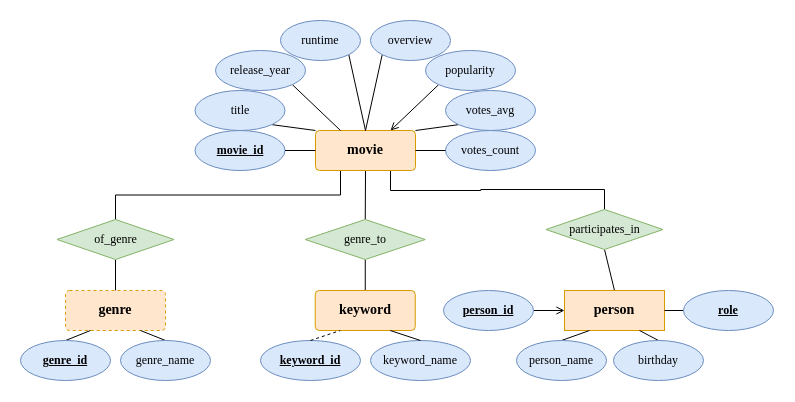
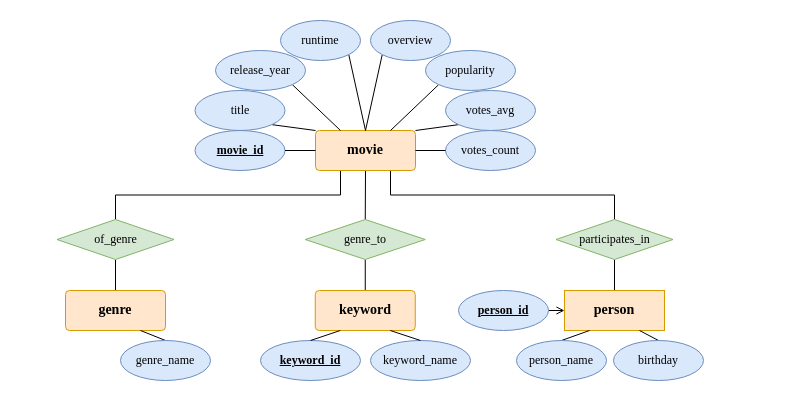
  <mxCell id="0" />
  <mxCell id="1" parent="0" />
  <mxCell id="2" style="edgeStyle=orthogonalEdgeStyle;rounded=0;orthogonalLoop=1;jettySize=auto;html=1;exitX=0.75;exitY=1;exitDx=0;exitDy=0;entryX=0.5;entryY=0;entryDx=0;entryDy=0;endArrow=none;endFill=0;fontFamily=Verdana;" edge="1" parent="1" source="13" target="10"><mxGeometry relative="1" as="geometry" /></mxCell>
  <mxCell id="3" style="edgeStyle=orthogonalEdgeStyle;rounded=0;orthogonalLoop=1;jettySize=auto;html=1;exitX=0.25;exitY=1;exitDx=0;exitDy=0;entryX=0.5;entryY=0;entryDx=0;entryDy=0;endArrow=none;endFill=0;fontFamily=Verdana;" edge="1" parent="1" source="13" target="12"><mxGeometry relative="1" as="geometry" /></mxCell>
  <mxCell id="4" value="movie_id" style="ellipse;whiteSpace=wrap;html=1;align=center;fontStyle=5;fontFamily=Verdana;fontSize=12;fillColor=#dae8fc;strokeColor=#6c8ebf;" parent="1" vertex="1"><mxGeometry x="194.5" y="130" width="90" height="40" as="geometry" /></mxCell>
  <mxCell id="5" value="votes_count" style="ellipse;whiteSpace=wrap;html=1;align=center;fontSize=12;fontFamily=Verdana;fillColor=#dae8fc;strokeColor=#6c8ebf;" parent="1" vertex="1"><mxGeometry x="445" y="130" width="90" height="40" as="geometry" /></mxCell>
  <mxCell id="6" style="edgeStyle=orthogonalEdgeStyle;rounded=0;orthogonalLoop=1;jettySize=auto;html=1;exitX=0.5;exitY=1;exitDx=0;exitDy=0;entryX=0.5;entryY=0;entryDx=0;entryDy=0;endArrow=none;endFill=0;fontFamily=Verdana;" edge="1" parent="1" source="8" target="33"><mxGeometry relative="1" as="geometry" /></mxCell>
  <mxCell id="7" style="rounded=0;orthogonalLoop=1;jettySize=auto;html=1;exitX=0.5;exitY=0;exitDx=0;exitDy=0;entryX=0.5;entryY=1;entryDx=0;entryDy=0;endArrow=none;endFill=0;fontFamily=Verdana;" edge="1" parent="1" source="8" target="13"><mxGeometry relative="1" as="geometry" /></mxCell>
  <mxCell id="8" value="genre_to" style="shape=rhombus;perimeter=rhombusPerimeter;whiteSpace=wrap;html=1;align=center;fillColor=#d5e8d4;strokeColor=#82b366;fontFamily=Verdana;rounded=0;" vertex="1" parent="1"><mxGeometry x="304.75" y="219" width="120" height="40" as="geometry" /></mxCell>
  <mxCell id="9" style="rounded=0;orthogonalLoop=1;jettySize=auto;html=1;exitX=0.5;exitY=1;exitDx=0;exitDy=0;entryX=0.5;entryY=0;entryDx=0;entryDy=0;endArrow=none;endFill=0;fontFamily=Verdana;" edge="1" parent="1" source="10" target="38"><mxGeometry relative="1" as="geometry" /></mxCell>
- <mxCell id="10" value="participates_in" style="shape=rhombus;perimeter=rhombusPerimeter;whiteSpace=wrap;html=1;align=center;fillColor=#d5e8d4;strokeColor=#82b366;fontFamily=Verdana;rounded=0;" vertex="1" parent="1"><mxGeometry x="545.5" y="209" width="117" height="40" as="geometry" /></mxCell>
+ <mxCell id="10" value="participates_in" style="shape=rhombus;perimeter=rhombusPerimeter;whiteSpace=wrap;html=1;align=center;fillColor=#d5e8d4;strokeColor=#82b366;fontFamily=Verdana;rounded=0;" vertex="1" parent="1"><mxGeometry x="555.5" y="219" width="117" height="40" as="geometry" /></mxCell>
  <mxCell id="11" style="edgeStyle=orthogonalEdgeStyle;rounded=0;orthogonalLoop=1;jettySize=auto;html=1;exitX=0.5;exitY=1;exitDx=0;exitDy=0;entryX=0.5;entryY=0;entryDx=0;entryDy=0;endArrow=none;endFill=0;fontFamily=Verdana;" edge="1" parent="1" source="12" target="28"><mxGeometry relative="1" as="geometry" /></mxCell>
  <mxCell id="12" value="of_genre" style="shape=rhombus;perimeter=rhombusPerimeter;whiteSpace=wrap;html=1;align=center;fillColor=#d5e8d4;strokeColor=#82b366;fontFamily=Verdana;rounded=0;" vertex="1" parent="1"><mxGeometry x="56.5" y="219" width="117" height="40" as="geometry" /></mxCell>
  <mxCell id="13" value="movie" style="rounded=1;arcSize=10;whiteSpace=wrap;html=1;align=center;fontSize=14;fontFamily=Verdana;fillColor=#ffe6cc;strokeColor=#d79b00;fontStyle=1" parent="1" vertex="1"><mxGeometry x="315" y="130" width="100" height="40" as="geometry" /></mxCell>
  <mxCell id="14" style="rounded=0;orthogonalLoop=1;jettySize=auto;html=1;exitX=1;exitY=1;exitDx=0;exitDy=0;entryX=0;entryY=0;entryDx=0;entryDy=0;endArrow=none;endFill=0;fontFamily=Verdana;fontSize=12;" parent="1" source="15" target="13" edge="1"><mxGeometry relative="1" as="geometry" /></mxCell>
  <mxCell id="15" value="title" style="ellipse;whiteSpace=wrap;html=1;align=center;fontSize=12;fontFamily=Verdana;fillColor=#dae8fc;strokeColor=#6c8ebf;" parent="1" vertex="1"><mxGeometry x="194.5" y="90" width="90" height="40" as="geometry" /></mxCell>
  <mxCell id="16" style="rounded=0;orthogonalLoop=1;jettySize=auto;html=1;exitX=1;exitY=0.5;exitDx=0;exitDy=0;entryX=0;entryY=0.5;entryDx=0;entryDy=0;endArrow=none;endFill=0;fontFamily=Verdana;fontSize=12;" parent="1" source="4" target="13" edge="1"><mxGeometry relative="1" as="geometry" /></mxCell>
  <mxCell id="17" style="rounded=0;orthogonalLoop=1;jettySize=auto;html=1;exitX=0;exitY=1;exitDx=0;exitDy=0;endArrow=none;endFill=0;fontFamily=Verdana;fontSize=12;" parent="1" source="18" edge="1"><mxGeometry relative="1" as="geometry"><mxPoint x="365" y="130" as="targetPoint" /></mxGeometry></mxCell>
  <mxCell id="18" value="overview" style="ellipse;whiteSpace=wrap;html=1;align=center;fontSize=12;fontFamily=Verdana;fillColor=#dae8fc;strokeColor=#6c8ebf;" parent="1" vertex="1"><mxGeometry x="370" y="20" width="80" height="40" as="geometry" /></mxCell>
- <mxCell id="19" style="rounded=0;orthogonalLoop=1;jettySize=auto;html=1;exitX=0;exitY=1;exitDx=0;exitDy=0;entryX=0.75;entryY=0;entryDx=0;entryDy=0;endArrow=open;endFill=0;fontFamily=Verdana;fontSize=12;" parent="1" source="20" target="13" edge="1"><mxGeometry relative="1" as="geometry" /></mxCell>
+ <mxCell id="19" style="rounded=0;orthogonalLoop=1;jettySize=auto;html=1;exitX=0;exitY=1;exitDx=0;exitDy=0;entryX=0.75;entryY=0;entryDx=0;entryDy=0;endArrow=none;endFill=0;fontFamily=Verdana;fontSize=12;" parent="1" source="20" target="13" edge="1"><mxGeometry relative="1" as="geometry" /></mxCell>
  <mxCell id="20" value="popularity" style="ellipse;whiteSpace=wrap;html=1;align=center;fontSize=12;fontFamily=Verdana;fillColor=#dae8fc;strokeColor=#6c8ebf;" parent="1" vertex="1"><mxGeometry x="425" y="50" width="90" height="40" as="geometry" /></mxCell>
  <mxCell id="21" style="rounded=0;orthogonalLoop=1;jettySize=auto;html=1;exitX=1;exitY=1;exitDx=0;exitDy=0;entryX=0.25;entryY=0;entryDx=0;entryDy=0;endArrow=none;endFill=0;fontFamily=Verdana;fontSize=12;" parent="1" source="22" target="13" edge="1"><mxGeometry relative="1" as="geometry" /></mxCell>
  <mxCell id="22" value="release_year" style="ellipse;whiteSpace=wrap;html=1;align=center;fontSize=12;fontFamily=Verdana;fillColor=#dae8fc;strokeColor=#6c8ebf;" parent="1" vertex="1"><mxGeometry x="215" y="50" width="90" height="40" as="geometry" /></mxCell>
  <mxCell id="23" style="rounded=0;orthogonalLoop=1;jettySize=auto;html=1;exitX=0;exitY=1;exitDx=0;exitDy=0;entryX=1;entryY=0;entryDx=0;entryDy=0;endArrow=none;endFill=0;fontFamily=Verdana;fontSize=12;" parent="1" source="24" target="13" edge="1"><mxGeometry relative="1" as="geometry" /></mxCell>
  <mxCell id="24" value="votes_avg" style="ellipse;whiteSpace=wrap;html=1;align=center;fontSize=12;fontFamily=Verdana;fillColor=#dae8fc;strokeColor=#6c8ebf;" parent="1" vertex="1"><mxGeometry x="445" y="90" width="90" height="40" as="geometry" /></mxCell>
  <mxCell id="25" style="rounded=0;orthogonalLoop=1;jettySize=auto;html=1;exitX=0;exitY=0.5;exitDx=0;exitDy=0;entryX=1;entryY=0.5;entryDx=0;entryDy=0;endArrow=none;endFill=0;fontFamily=Verdana;fontSize=12;" parent="1" source="5" target="13" edge="1"><mxGeometry relative="1" as="geometry" /></mxCell>
  <mxCell id="26" style="rounded=0;orthogonalLoop=1;jettySize=auto;html=1;exitX=1;exitY=1;exitDx=0;exitDy=0;entryX=0.5;entryY=0;entryDx=0;entryDy=0;endArrow=none;endFill=0;fontFamily=Verdana;fontSize=12;" parent="1" source="27" target="13" edge="1"><mxGeometry relative="1" as="geometry" /></mxCell>
  <mxCell id="27" value="runtime" style="ellipse;whiteSpace=wrap;html=1;align=center;fontSize=12;fontFamily=Verdana;fillColor=#dae8fc;strokeColor=#6c8ebf;" parent="1" vertex="1"><mxGeometry x="280" y="20" width="80" height="40" as="geometry" /></mxCell>
- <mxCell id="28" value="genre" style="rounded=1;arcSize=10;whiteSpace=wrap;html=1;align=center;fontSize=14;fontFamily=Verdana;fillColor=#ffe6cc;strokeColor=#d79b00;fontStyle=1;dashed=1;" vertex="1" parent="1"><mxGeometry x="65" y="290" width="100" height="40" as="geometry" /></mxCell>
- <mxCell id="29" style="rounded=0;orthogonalLoop=1;jettySize=auto;html=1;exitX=0.5;exitY=0;exitDx=0;exitDy=0;entryX=0.25;entryY=1;entryDx=0;entryDy=0;endArrow=none;endFill=0;fontFamily=Verdana;" edge="1" parent="1" source="30" target="28"><mxGeometry relative="1" as="geometry" /></mxCell>
- <mxCell id="30" value="genre_id" style="ellipse;whiteSpace=wrap;html=1;align=center;fontStyle=5;fontFamily=Verdana;fontSize=12;fillColor=#dae8fc;strokeColor=#6c8ebf;" vertex="1" parent="1"><mxGeometry x="20" y="340" width="90" height="40" as="geometry" /></mxCell>
+ <mxCell id="28" value="genre" style="rounded=1;arcSize=10;whiteSpace=wrap;html=1;align=center;fontSize=14;fontFamily=Verdana;fillColor=#ffe6cc;strokeColor=#d79b00;fontStyle=1" vertex="1" parent="1"><mxGeometry x="65" y="290" width="100" height="40" as="geometry" /></mxCell>
  <mxCell id="31" style="rounded=0;orthogonalLoop=1;jettySize=auto;html=1;exitX=0.5;exitY=0;exitDx=0;exitDy=0;entryX=0.75;entryY=1;entryDx=0;entryDy=0;endArrow=none;endFill=0;fontStyle=0;fontFamily=Verdana;" edge="1" parent="1" source="32" target="28"><mxGeometry relative="1" as="geometry" /></mxCell>
  <mxCell id="32" value="genre_name" style="ellipse;whiteSpace=wrap;html=1;align=center;fontStyle=0;fontFamily=Verdana;fontSize=12;fillColor=#dae8fc;strokeColor=#6c8ebf;" vertex="1" parent="1"><mxGeometry x="120" y="340" width="90" height="40" as="geometry" /></mxCell>
  <mxCell id="33" value="keyword" style="rounded=1;arcSize=10;whiteSpace=wrap;html=1;align=center;fontSize=14;fontFamily=Verdana;fillColor=#ffe6cc;strokeColor=#d79b00;fontStyle=1" vertex="1" parent="1"><mxGeometry x="314.75" y="290" width="100" height="40" as="geometry" /></mxCell>
  <mxCell id="34" value="keyword_id" style="ellipse;whiteSpace=wrap;html=1;align=center;fontStyle=5;fontFamily=Verdana;fontSize=12;fillColor=#dae8fc;strokeColor=#6c8ebf;" vertex="1" parent="1"><mxGeometry x="260" y="340" width="100" height="40" as="geometry" /></mxCell>
  <mxCell id="35" value="keyword_name" style="ellipse;whiteSpace=wrap;html=1;align=center;fontStyle=0;fontFamily=Verdana;fontSize=12;fillColor=#dae8fc;strokeColor=#6c8ebf;" vertex="1" parent="1"><mxGeometry x="370" y="340" width="100" height="40" as="geometry" /></mxCell>
- <mxCell id="36" style="rounded=0;orthogonalLoop=1;jettySize=auto;html=1;exitX=0.5;exitY=0;exitDx=0;exitDy=0;entryX=0.25;entryY=1;entryDx=0;entryDy=0;endArrow=none;endFill=0;fontFamily=Verdana;dashed=1;" edge="1" parent="1" source="34" target="33"><mxGeometry relative="1" as="geometry" /></mxCell>
+ <mxCell id="36" style="rounded=0;orthogonalLoop=1;jettySize=auto;html=1;exitX=0.5;exitY=0;exitDx=0;exitDy=0;entryX=0.25;entryY=1;entryDx=0;entryDy=0;endArrow=none;endFill=0;fontFamily=Verdana;" edge="1" parent="1" source="34" target="33"><mxGeometry relative="1" as="geometry" /></mxCell>
  <mxCell id="37" style="rounded=0;orthogonalLoop=1;jettySize=auto;html=1;exitX=0.5;exitY=0;exitDx=0;exitDy=0;entryX=0.75;entryY=1;entryDx=0;entryDy=0;endArrow=none;endFill=0;fontStyle=0;fontFamily=Verdana;" edge="1" parent="1" source="35" target="33"><mxGeometry relative="1" as="geometry" /></mxCell>
  <mxCell id="38" value="person" style="arcSize=10;whiteSpace=wrap;html=1;align=center;fontSize=14;fontFamily=Verdana;fillColor=#ffe6cc;strokeColor=#d79b00;fontStyle=1;rounded=0;" vertex="1" parent="1"><mxGeometry x="564" y="290" width="100" height="40" as="geometry" /></mxCell>
  <mxCell id="39" style="rounded=0;orthogonalLoop=1;jettySize=auto;html=1;exitX=1;exitY=0.5;exitDx=0;exitDy=0;entryX=0;entryY=0.5;entryDx=0;entryDy=0;endArrow=open;endFill=0;fontFamily=Verdana;" edge="1" parent="1" source="40" target="38"><mxGeometry relative="1" as="geometry" /></mxCell>
- <mxCell id="40" value="person_id" style="ellipse;whiteSpace=wrap;html=1;align=center;fontStyle=5;fontFamily=Verdana;fontSize=12;fillColor=#dae8fc;strokeColor=#6c8ebf;" vertex="1" parent="1"><mxGeometry x="443" y="290" width="90" height="40" as="geometry" /></mxCell>
+ <mxCell id="40" value="person_id" style="ellipse;whiteSpace=wrap;html=1;align=center;fontStyle=5;fontFamily=Verdana;fontSize=12;fillColor=#dae8fc;strokeColor=#6c8ebf;" vertex="1" parent="1"><mxGeometry x="458" y="290" width="90" height="40" as="geometry" /></mxCell>
  <mxCell id="41" style="rounded=0;orthogonalLoop=1;jettySize=auto;html=1;exitX=0.5;exitY=0;exitDx=0;exitDy=0;entryX=0.25;entryY=1;entryDx=0;entryDy=0;endArrow=none;endFill=0;fontFamily=Verdana;" edge="1" parent="1" source="42" target="38"><mxGeometry relative="1" as="geometry" /></mxCell>
  <mxCell id="42" value="person_name" style="ellipse;whiteSpace=wrap;html=1;align=center;fontStyle=0;fontFamily=Verdana;fontSize=12;fillColor=#dae8fc;strokeColor=#6c8ebf;" vertex="1" parent="1"><mxGeometry x="516" y="340" width="90" height="40" as="geometry" /></mxCell>
  <mxCell id="43" style="rounded=0;orthogonalLoop=1;jettySize=auto;html=1;exitX=0.5;exitY=0;exitDx=0;exitDy=0;entryX=0.75;entryY=1;entryDx=0;entryDy=0;endArrow=none;endFill=0;fontFamily=Verdana;" edge="1" parent="1" source="44" target="38"><mxGeometry relative="1" as="geometry" /></mxCell>
  <mxCell id="44" value="birthday" style="ellipse;whiteSpace=wrap;html=1;align=center;fontStyle=0;fontFamily=Verdana;fontSize=12;fillColor=#dae8fc;strokeColor=#6c8ebf;" vertex="1" parent="1"><mxGeometry x="613" y="340" width="90" height="40" as="geometry" /></mxCell>
- <mxCell id="45" style="rounded=0;orthogonalLoop=1;jettySize=auto;html=1;exitX=0;exitY=0.5;exitDx=0;exitDy=0;entryX=1;entryY=0.5;entryDx=0;entryDy=0;endArrow=none;endFill=0;fontFamily=Verdana;" edge="1" parent="1" source="46" target="38"><mxGeometry relative="1" as="geometry" /></mxCell>
- <mxCell id="46" value="role" style="ellipse;whiteSpace=wrap;html=1;align=center;fontStyle=5;fontFamily=Verdana;fontSize=12;fillColor=#dae8fc;strokeColor=#6c8ebf;" vertex="1" parent="1"><mxGeometry x="683" y="290" width="90" height="40" as="geometry" /></mxCell>
